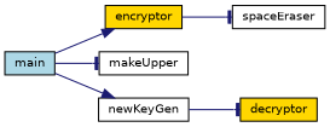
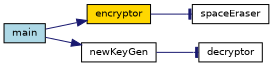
  digraph {
    rankdir=LR
    node [color=black fillcolor=white fontname=Helvetica fontsize=10 shape=record style=filled]
    edge [arrowhead=tee color=midnightblue fontname=Helvetica fontsize=10 labelfontname=Helvetica labelfontsize=10 style=solid]
    n1 [fillcolor=lightblue fontcolor=black height=0.2 label=main width=0.4]
    n2 [fillcolor=gold height=0.2 label=encryptor width=0.4]
-   n3 [height=0.2 label=makeUpper width=0.4]
    n4 [height=0.2 label=newKeyGen width=0.4]
-   n5 [fillcolor=gold height=0.2 label=decryptor width=0.4]
+   n5 [height=0.2 label=decryptor width=0.4]
    n6 [height=0.2 label=spaceEraser width=0.4]
    n1 -> n2 [arrowhead=normal]
-   n1 -> n3
    n1 -> n4 [arrowhead=normal]
    n2 -> n6
    n4 -> n5
  }
